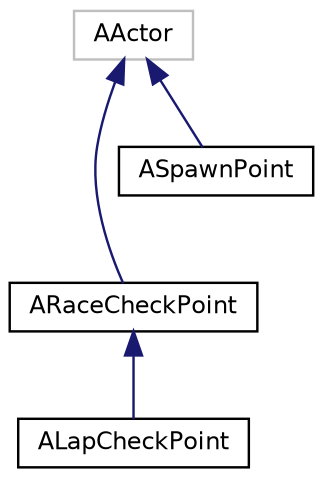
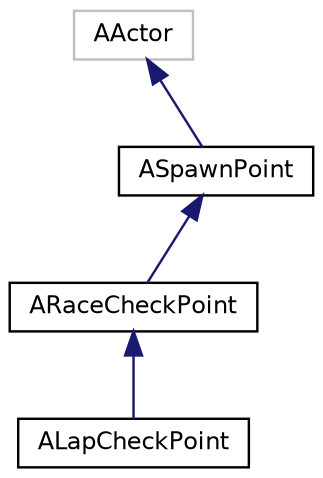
  digraph {
    rankdir=TB
    node [color=black fillcolor=white fontname=Helvetica fontsize=10 shape=record style=filled]
    edge [color=midnightblue dir=back fontname=Helvetica fontsize=10 labelfontname=Helvetica labelfontsize=10 style=solid]
    n1 [color=grey75 height=0.2 label=AActor width=0.4]
    n2 [height=0.2 label=ARaceCheckPoint width=0.4]
    n3 [height=0.2 label=ASpawnPoint width=0.4]
    n4 [height=0.2 label=ALapCheckPoint width=0.4]
-   n1 -> n2
+   n3 -> n2
    n1 -> n3
    n2 -> n4
  }
